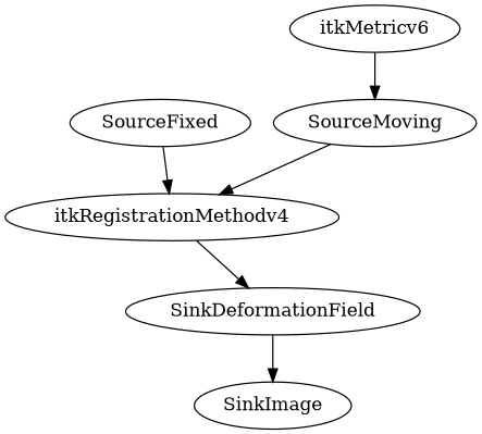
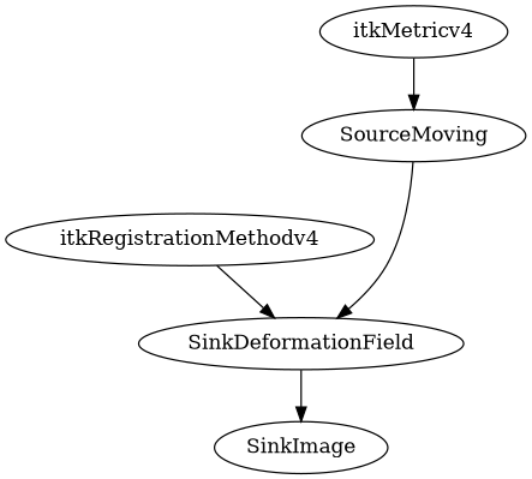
  digraph {
    itkRegistrationMethodv4
    SinkDeformationField
    SinkImage
-   SourceFixed
    SourceMoving
-   itkMetricv4 [label=itkMetricv6]
+   itkMetricv4
    subgraph sub_1 {
      rank=source
    }
    subgraph sub_2 {
      rank=source
    }
    itkRegistrationMethodv4 -> SinkDeformationField
    SinkDeformationField -> SinkImage
-   SourceFixed -> itkRegistrationMethodv4
-   SourceMoving -> itkRegistrationMethodv4
+   SourceMoving -> SinkDeformationField
    itkMetricv4 -> SourceMoving
  }
